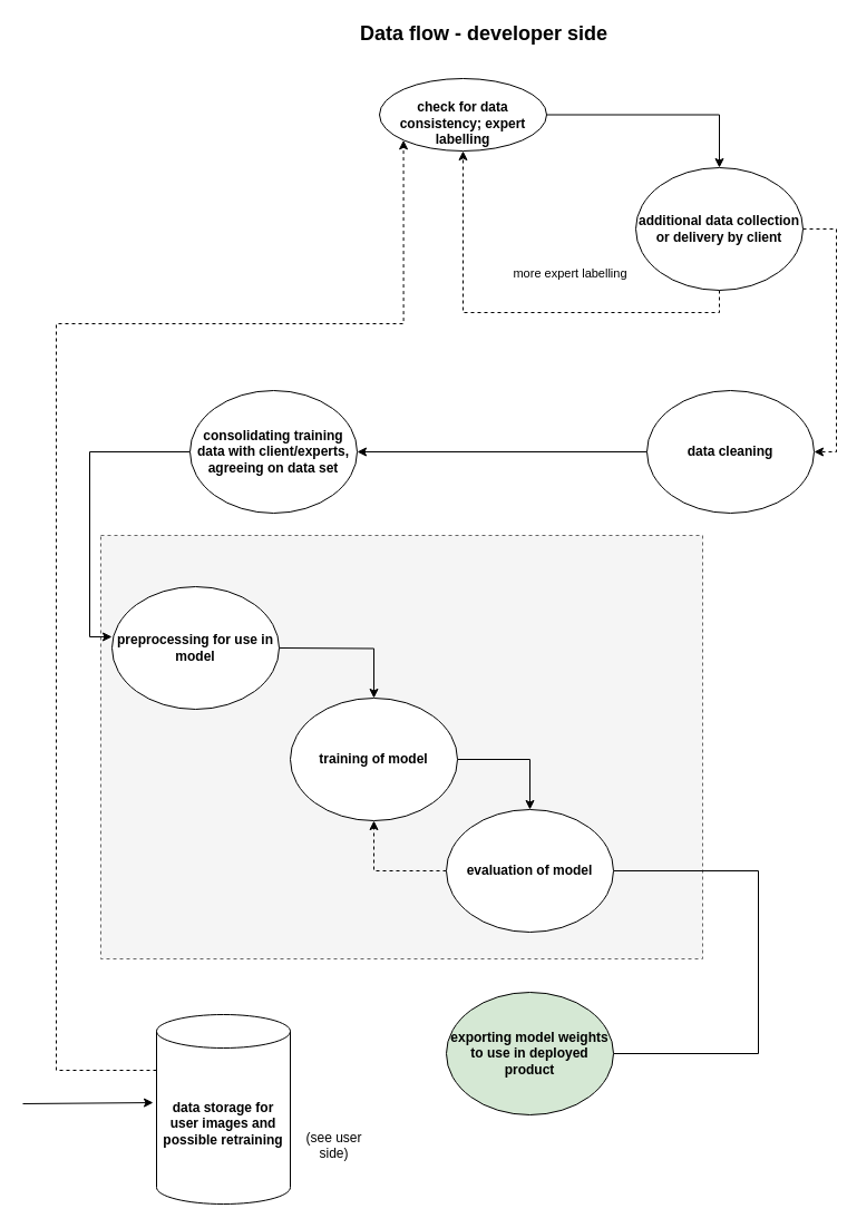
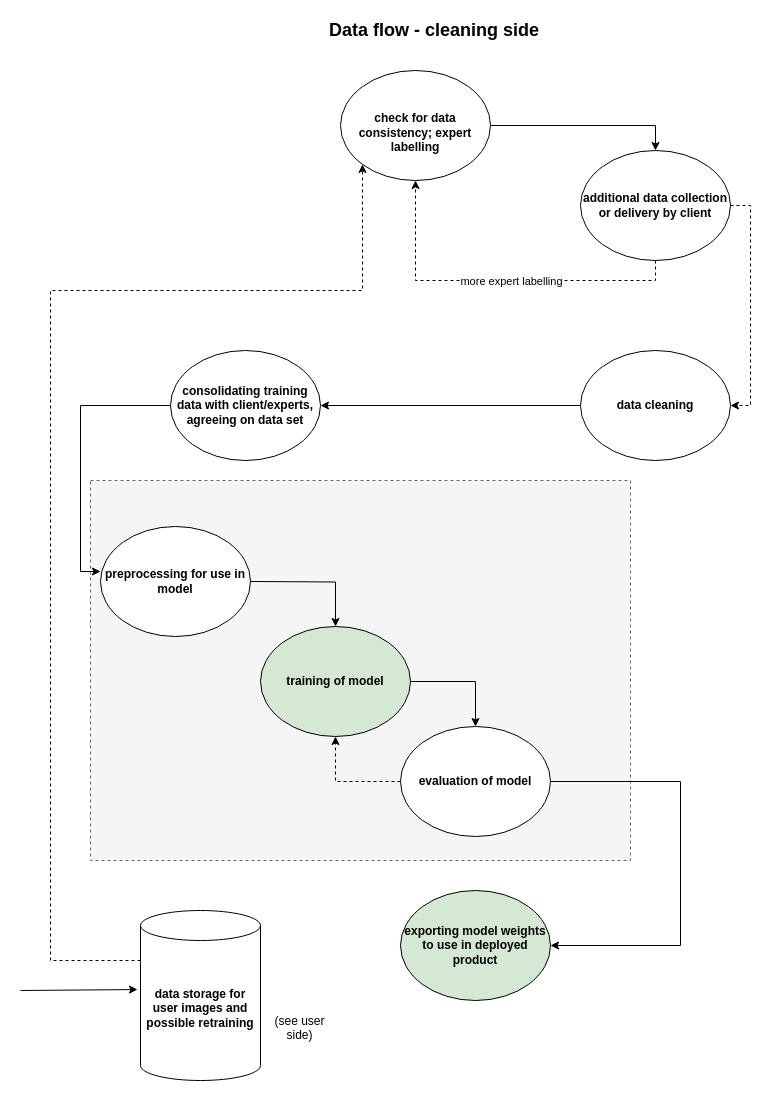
  <mxCell id="0" />
  <mxCell id="1" parent="0" />
  <mxCell id="2" value="" style="rounded=0;whiteSpace=wrap;html=1;dashed=1;fillColor=#f5f5f5;strokeColor=#666666;fontColor=#333333;" vertex="1" parent="1"><mxGeometry x="90" y="480" width="540" height="380" as="geometry" /></mxCell>
- <mxCell id="3" value="&lt;div style=&quot;font-size: 18px&quot;&gt;&lt;b&gt;Data flow - developer side&lt;/b&gt;&lt;/div&gt;" style="text;html=1;strokeColor=none;fillColor=none;align=center;verticalAlign=middle;whiteSpace=wrap;rounded=0;" vertex="1" parent="1"><mxGeometry x="311" y="20" width="246" height="20" as="geometry" /></mxCell>
+ <mxCell id="3" value="&lt;div style=&quot;font-size: 18px&quot;&gt;&lt;b&gt;Data flow - cleaning side&lt;/b&gt;&lt;/div&gt;" style="text;html=1;strokeColor=none;fillColor=none;align=center;verticalAlign=middle;whiteSpace=wrap;rounded=0;" vertex="1" parent="1"><mxGeometry x="311" y="20" width="246" height="20" as="geometry" /></mxCell>
  <mxCell id="4" style="edgeStyle=orthogonalEdgeStyle;rounded=0;orthogonalLoop=1;jettySize=auto;html=1;exitX=1;exitY=0.5;exitDx=0;exitDy=0;entryX=0.5;entryY=0;entryDx=0;entryDy=0;" edge="1" parent="1" source="5" target="9"><mxGeometry relative="1" as="geometry" /></mxCell>
- <mxCell id="5" value="&lt;b&gt;&lt;br&gt;check for data consistency; expert labelling&lt;/b&gt;" style="ellipse;whiteSpace=wrap;html=1;" vertex="1" parent="1"><mxGeometry x="340" y="70" width="150" height="65" as="geometry" /></mxCell>
+ <mxCell id="5" value="&lt;b&gt;&lt;br&gt;check for data consistency; expert labelling&lt;/b&gt;" style="ellipse;whiteSpace=wrap;html=1;" vertex="1" parent="1"><mxGeometry x="340" y="70" width="150" height="110" as="geometry" /></mxCell>
  <mxCell id="6" style="edgeStyle=orthogonalEdgeStyle;rounded=0;orthogonalLoop=1;jettySize=auto;html=1;exitX=0.5;exitY=1;exitDx=0;exitDy=0;entryX=0.5;entryY=1;entryDx=0;entryDy=0;dashed=1;" edge="1" parent="1" source="9" target="5"><mxGeometry relative="1" as="geometry" /></mxCell>
  <mxCell id="7" value="&lt;div&gt;more expert labelling&lt;/div&gt;" style="edgeLabel;html=1;align=center;verticalAlign=middle;resizable=0;points=[];" vertex="1" connectable="0" parent="6"><mxGeometry x="0.478" y="-4" relative="1" as="geometry"><mxPoint x="91" y="6" as="offset" /></mxGeometry></mxCell>
  <mxCell id="8" style="edgeStyle=orthogonalEdgeStyle;rounded=0;orthogonalLoop=1;jettySize=auto;html=1;exitX=1;exitY=0.5;exitDx=0;exitDy=0;entryX=1;entryY=0.5;entryDx=0;entryDy=0;dashed=1;" edge="1" parent="1" source="9" target="11"><mxGeometry relative="1" as="geometry" /></mxCell>
- <mxCell id="9" value="&lt;div&gt;&lt;b&gt;additional data collection or delivery by client&lt;/b&gt;&lt;/div&gt;" style="ellipse;whiteSpace=wrap;html=1;" vertex="1" parent="1"><mxGeometry x="570" y="150" width="150" height="110" as="geometry" /></mxCell>
+ <mxCell id="9" value="&lt;div&gt;&lt;b&gt;additional data collection or delivery by client&lt;/b&gt;&lt;/div&gt;" style="ellipse;whiteSpace=wrap;html=1;" vertex="1" parent="1"><mxGeometry x="580" y="150" width="150" height="110" as="geometry" /></mxCell>
  <mxCell id="10" style="edgeStyle=orthogonalEdgeStyle;rounded=0;orthogonalLoop=1;jettySize=auto;html=1;exitX=0;exitY=0.5;exitDx=0;exitDy=0;entryX=1;entryY=0.5;entryDx=0;entryDy=0;" edge="1" parent="1" source="11" target="13"><mxGeometry relative="1" as="geometry" /></mxCell>
  <mxCell id="11" value="&lt;b&gt;data cleaning&lt;/b&gt;" style="ellipse;whiteSpace=wrap;html=1;" vertex="1" parent="1"><mxGeometry x="580" y="350" width="150" height="110" as="geometry" /></mxCell>
  <mxCell id="12" style="edgeStyle=orthogonalEdgeStyle;rounded=0;orthogonalLoop=1;jettySize=auto;html=1;exitX=0;exitY=0.5;exitDx=0;exitDy=0;entryX=0;entryY=0.409;entryDx=0;entryDy=0;entryPerimeter=0;" edge="1" parent="1" source="13" target="21"><mxGeometry relative="1" as="geometry"><mxPoint x="100" y="565" as="targetPoint" /></mxGeometry></mxCell>
  <mxCell id="13" value="&lt;div&gt;&lt;b&gt;consolidating training data with client/experts, agreeing on data set&lt;/b&gt;&lt;/div&gt;" style="ellipse;whiteSpace=wrap;html=1;" vertex="1" parent="1"><mxGeometry x="170" y="350" width="150" height="110" as="geometry" /></mxCell>
  <mxCell id="14" style="edgeStyle=orthogonalEdgeStyle;rounded=0;orthogonalLoop=1;jettySize=auto;html=1;exitX=1;exitY=0.5;exitDx=0;exitDy=0;entryX=0.5;entryY=0;entryDx=0;entryDy=0;" edge="1" parent="1" target="16"><mxGeometry relative="1" as="geometry"><mxPoint x="250" y="581" as="sourcePoint" /></mxGeometry></mxCell>
  <mxCell id="15" style="edgeStyle=orthogonalEdgeStyle;rounded=0;orthogonalLoop=1;jettySize=auto;html=1;exitX=1;exitY=0.5;exitDx=0;exitDy=0;entryX=0.5;entryY=0;entryDx=0;entryDy=0;" edge="1" parent="1" source="16" target="19"><mxGeometry relative="1" as="geometry" /></mxCell>
- <mxCell id="16" value="&lt;b&gt;training of model&lt;/b&gt;" style="ellipse;whiteSpace=wrap;html=1;" vertex="1" parent="1"><mxGeometry x="260" y="626" width="150" height="110" as="geometry" /></mxCell>
- <mxCell id="17" style="edgeStyle=orthogonalEdgeStyle;rounded=0;orthogonalLoop=1;jettySize=auto;html=1;exitX=1;exitY=0.5;exitDx=0;exitDy=0;entryX=1;entryY=0.5;entryDx=0;entryDy=0;endArrow=none;" edge="1" parent="1" source="19" target="20"><mxGeometry relative="1" as="geometry"><Array as="points"><mxPoint x="680" y="781" /><mxPoint x="680" y="945" /></Array></mxGeometry></mxCell>
+ <mxCell id="16" value="&lt;b&gt;training of model&lt;/b&gt;" style="ellipse;whiteSpace=wrap;html=1;fillColor=#d5e8d4;" vertex="1" parent="1"><mxGeometry x="260" y="626" width="150" height="110" as="geometry" /></mxCell>
+ <mxCell id="17" style="edgeStyle=orthogonalEdgeStyle;rounded=0;orthogonalLoop=1;jettySize=auto;html=1;exitX=1;exitY=0.5;exitDx=0;exitDy=0;entryX=1;entryY=0.5;entryDx=0;entryDy=0;" edge="1" parent="1" source="19" target="20"><mxGeometry relative="1" as="geometry"><Array as="points"><mxPoint x="680" y="781" /><mxPoint x="680" y="945" /></Array></mxGeometry></mxCell>
  <mxCell id="18" style="edgeStyle=orthogonalEdgeStyle;rounded=0;orthogonalLoop=1;jettySize=auto;html=1;exitX=0;exitY=0.5;exitDx=0;exitDy=0;entryX=0.5;entryY=1;entryDx=0;entryDy=0;dashed=1;" edge="1" parent="1" source="19" target="16"><mxGeometry relative="1" as="geometry" /></mxCell>
  <mxCell id="19" value="&lt;b&gt;evaluation of model&lt;/b&gt;" style="ellipse;whiteSpace=wrap;html=1;" vertex="1" parent="1"><mxGeometry x="400" y="726" width="150" height="110" as="geometry" /></mxCell>
  <mxCell id="20" value="&lt;div&gt;&lt;b&gt;exporting model weights to use in deployed product&lt;/b&gt;&lt;/div&gt;" style="ellipse;whiteSpace=wrap;html=1;fillColor=#d5e8d4;" vertex="1" parent="1"><mxGeometry x="400" y="890" width="150" height="110" as="geometry" /></mxCell>
  <mxCell id="21" value="&lt;div&gt;&lt;b&gt;preprocessing for use in model&lt;/b&gt;&lt;br&gt;&lt;/div&gt;" style="ellipse;whiteSpace=wrap;html=1;" vertex="1" parent="1"><mxGeometry x="100" y="526" width="150" height="110" as="geometry" /></mxCell>
  <mxCell id="22" style="edgeStyle=orthogonalEdgeStyle;rounded=0;orthogonalLoop=1;jettySize=auto;html=1;exitX=0;exitY=0;exitDx=0;exitDy=50;exitPerimeter=0;dashed=1;entryX=0;entryY=1;entryDx=0;entryDy=0;" edge="1" parent="1" source="23" target="5"><mxGeometry relative="1" as="geometry"><mxPoint x="87" y="640" as="targetPoint" /><Array as="points"><mxPoint x="50" y="960" /><mxPoint x="50" y="290" /><mxPoint x="362" y="290" /></Array></mxGeometry></mxCell>
  <mxCell id="23" value="&lt;b&gt;data storage for user images and possible retraining&lt;/b&gt;" style="shape=cylinder3;whiteSpace=wrap;html=1;boundedLbl=1;backgroundOutline=1;size=15;fillColor=#ffffff;" vertex="1" parent="1"><mxGeometry x="140" y="910" width="120" height="170" as="geometry" /></mxCell>
  <mxCell id="24" value="&lt;div&gt;(see user side)&lt;/div&gt;&lt;div&gt;&lt;br&gt;&lt;/div&gt;" style="text;html=1;strokeColor=none;fillColor=none;align=center;verticalAlign=middle;whiteSpace=wrap;rounded=0;" vertex="1" parent="1"><mxGeometry x="270" y="1010" width="59" height="50" as="geometry" /></mxCell>
  <mxCell id="25" value="" style="endArrow=classic;html=1;entryX=-0.025;entryY=0.465;entryDx=0;entryDy=0;entryPerimeter=0;" edge="1" parent="1" target="23"><mxGeometry width="50" height="50" relative="1" as="geometry"><mxPoint y="990" as="sourcePoint" x="20" /><mxPoint x="460" y="860" as="targetPoint" /></mxGeometry></mxCell>
